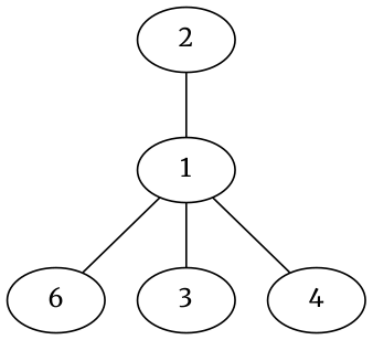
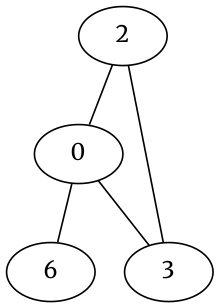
  strict graph {
    fontname=Merriweather
    node [fontname=Merriweather]
    edge [fontname=Merriweather weight=1]
    n1 [label=6]
-   0 [label=1]
+   0
    3
-   4
    2
    0 -- n1
    0 -- 3
-   0 -- 4
    2 -- 0
+   2 -- 3
  }
